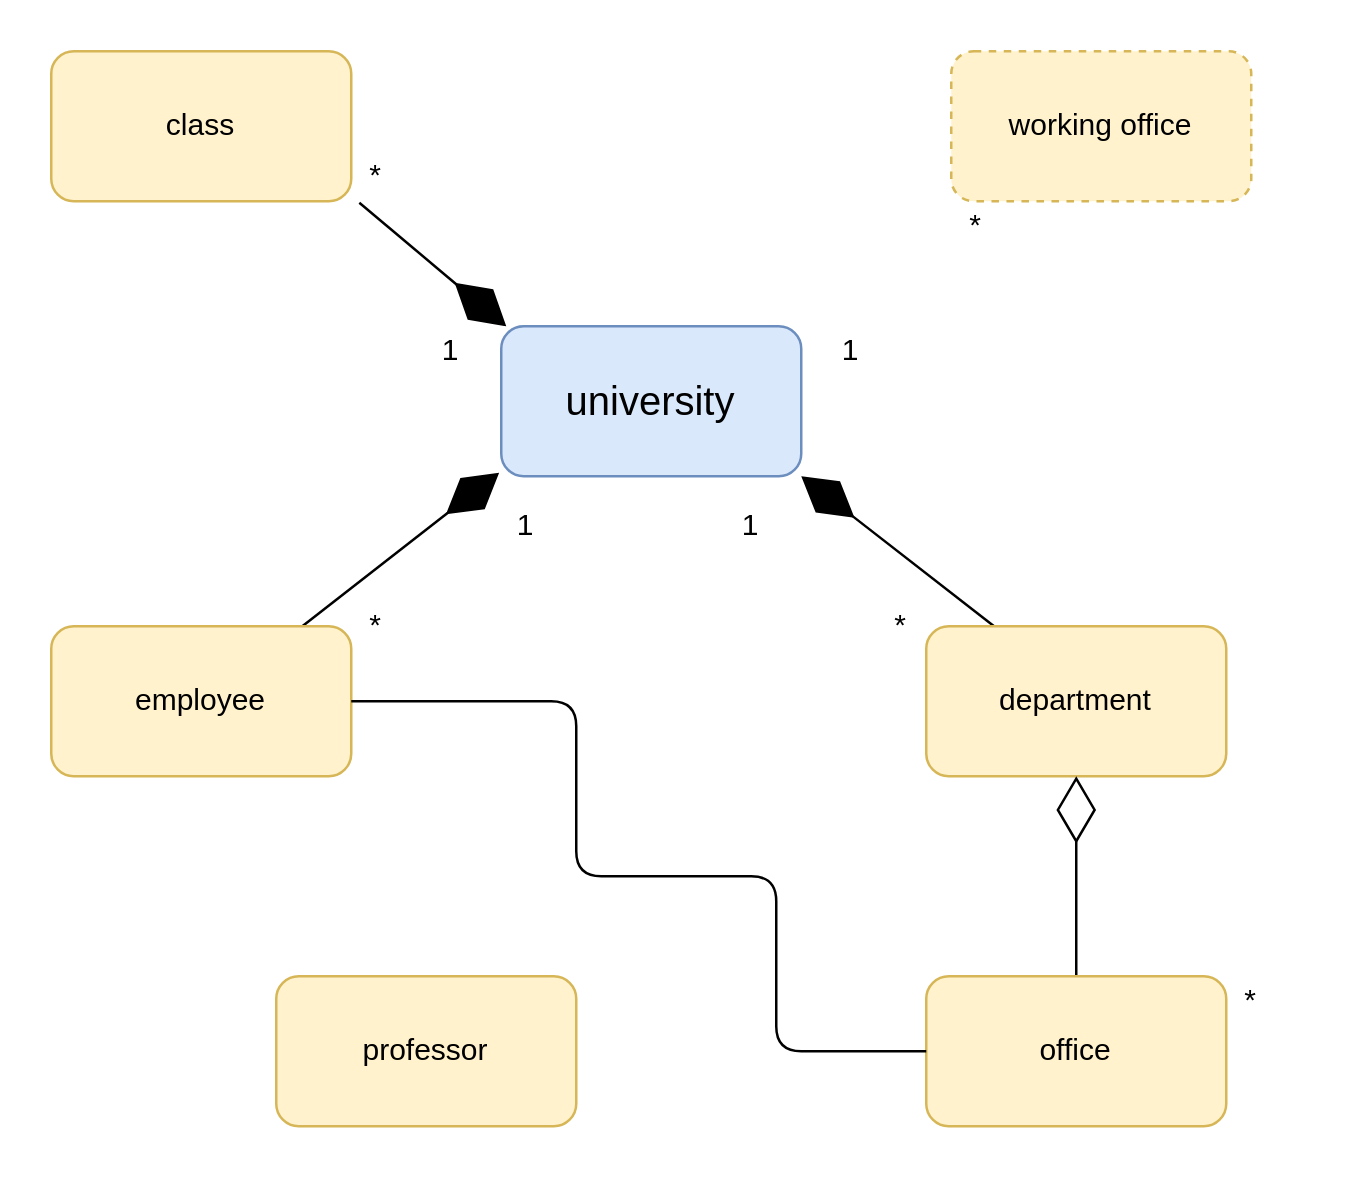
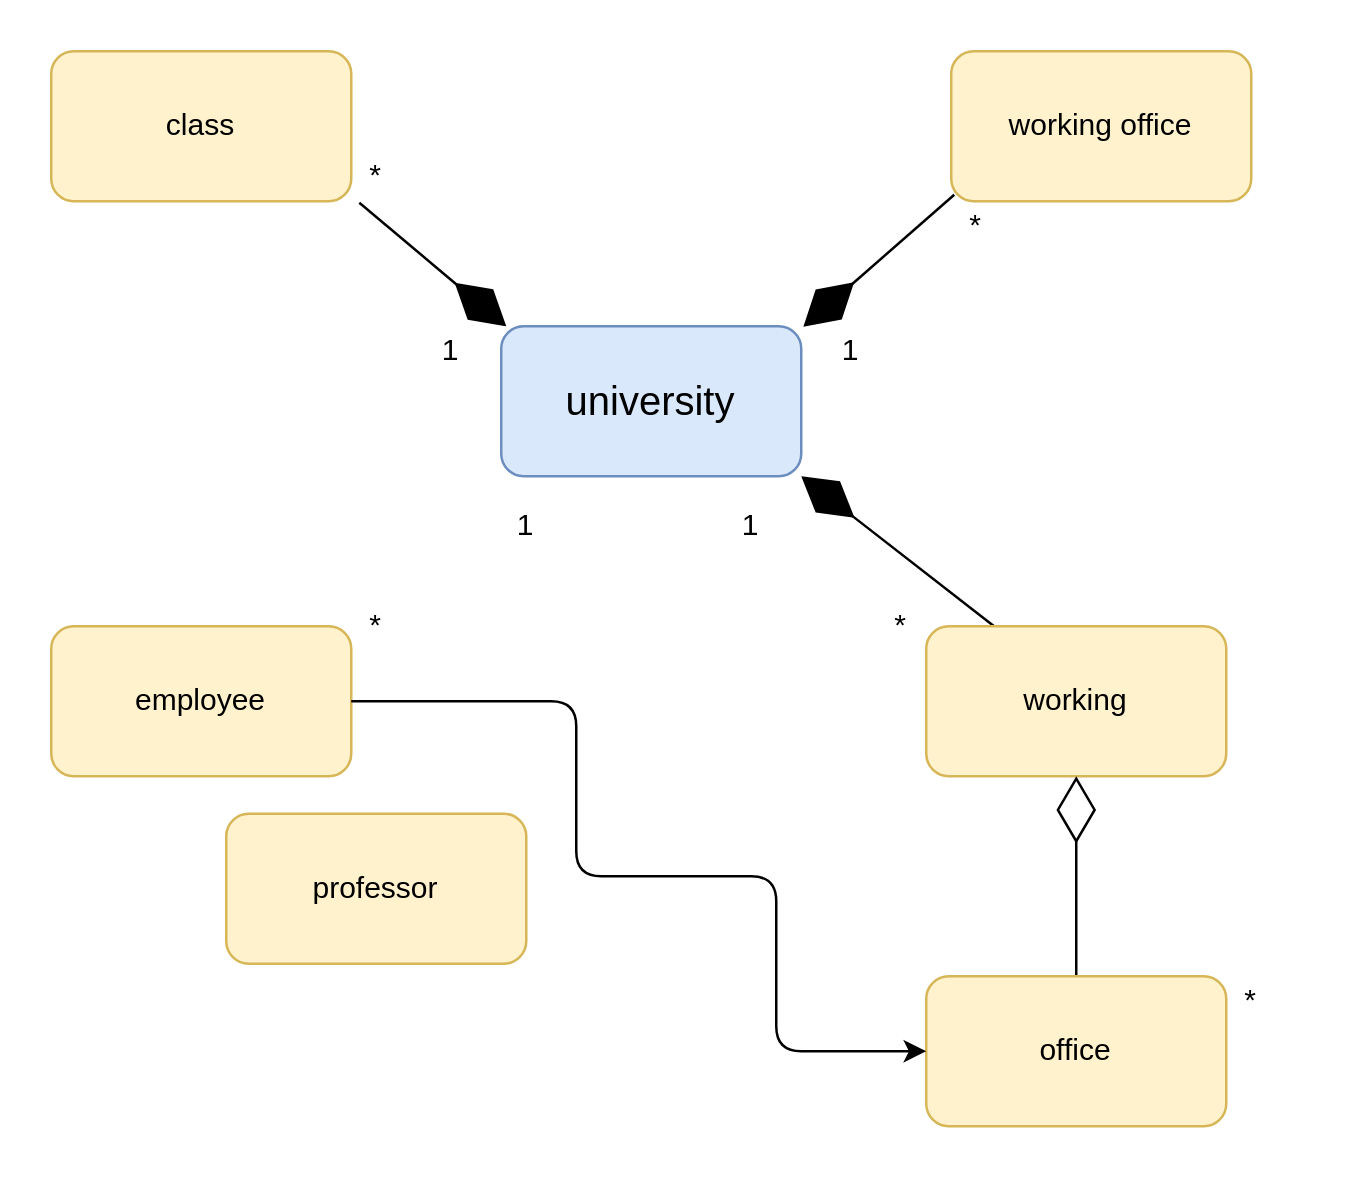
  <mxCell id="0" />
  <mxCell id="1" parent="0" />
  <mxCell id="2" value="&lt;font style=&quot;font-size: 16px&quot;&gt;university&lt;/font&gt;" style="rounded=1;whiteSpace=wrap;html=1;fillColor=#dae8fc;strokeColor=#6c8ebf;fontFamily=Helvetica;" vertex="1" parent="1"><mxGeometry x="200" y="130" width="120" height="60" as="geometry" /></mxCell>
  <mxCell id="3" value="" style="endArrow=diamondThin;endFill=1;endSize=24;html=1;fontFamily=Helvetica;exitX=1.027;exitY=1.01;exitDx=0;exitDy=0;exitPerimeter=0;" edge="1" parent="1" source="4"><mxGeometry width="160" relative="1" as="geometry"><mxPoint x="80" y="40" as="sourcePoint" /><mxPoint x="202" y="130" as="targetPoint" /><Array as="points" /></mxGeometry></mxCell>
  <mxCell id="4" value="class" style="rounded=1;whiteSpace=wrap;html=1;fontFamily=Helvetica;fillColor=#fff2cc;strokeColor=#d6b656;" vertex="1" parent="1"><mxGeometry x="20" y="20" width="120" height="60" as="geometry" /></mxCell>
- <mxCell id="5" value="working office" style="rounded=1;whiteSpace=wrap;html=1;fontFamily=Helvetica;fillColor=#fff2cc;strokeColor=#d6b656;dashed=1;" vertex="1" parent="1"><mxGeometry x="380" y="20" width="120" height="60" as="geometry" /></mxCell>
+ <mxCell id="5" value="working office" style="rounded=1;whiteSpace=wrap;html=1;fontFamily=Helvetica;fillColor=#fff2cc;strokeColor=#d6b656;" vertex="1" parent="1"><mxGeometry x="380" y="20" width="120" height="60" as="geometry" /></mxCell>
+ <mxCell id="6" value="" style="endArrow=diamondThin;endFill=1;endSize=24;html=1;fontFamily=Helvetica;entryX=1.007;entryY=0.003;entryDx=0;entryDy=0;entryPerimeter=0;exitX=0.01;exitY=0.957;exitDx=0;exitDy=0;exitPerimeter=0;" edge="1" parent="1" source="5" target="2"><mxGeometry width="160" relative="1" as="geometry"><mxPoint x="450" y="130" as="sourcePoint" /><mxPoint x="571.56" y="204.98" as="targetPoint" /><Array as="points" /></mxGeometry></mxCell>
  <mxCell id="7" value="" style="endArrow=diamondThin;endFill=1;endSize=24;html=1;fontFamily=Helvetica;" edge="1" parent="1"><mxGeometry width="160" relative="1" as="geometry"><mxPoint x="419" y="267" as="sourcePoint" /><mxPoint x="320" y="190" as="targetPoint" /><Array as="points" /></mxGeometry></mxCell>
- <mxCell id="8" value="" style="endArrow=diamondThin;endFill=1;endSize=24;html=1;fontFamily=Helvetica;exitX=0.823;exitY=0.021;exitDx=0;exitDy=0;exitPerimeter=0;entryX=-0.007;entryY=0.977;entryDx=0;entryDy=0;entryPerimeter=0;" edge="1" parent="1" source="9" target="2"><mxGeometry width="160" relative="1" as="geometry"><mxPoint x="270" y="225" as="sourcePoint" /><mxPoint x="150" y="295" as="targetPoint" /><Array as="points" /></mxGeometry></mxCell>
  <mxCell id="9" value="employee" style="rounded=1;whiteSpace=wrap;html=1;fontFamily=Helvetica;fillColor=#fff2cc;strokeColor=#d6b656;" vertex="1" parent="1"><mxGeometry x="20" y="250" width="120" height="60" as="geometry" /></mxCell>
- <mxCell id="10" value="department" style="rounded=1;whiteSpace=wrap;html=1;fillColor=#fff2cc;strokeColor=#d6b656;" vertex="1" parent="1"><mxGeometry x="370" y="250" width="120" height="60" as="geometry" /></mxCell>
+ <mxCell id="10" value="working" style="rounded=1;whiteSpace=wrap;html=1;fillColor=#fff2cc;strokeColor=#d6b656;" vertex="1" parent="1"><mxGeometry x="370" y="250" width="120" height="60" as="geometry" /></mxCell>
  <mxCell id="11" value="" style="endArrow=diamondThin;endFill=0;endSize=24;html=1;fontFamily=Helvetica;entryX=0.5;entryY=1;entryDx=0;entryDy=0;" edge="1" parent="1" target="10"><mxGeometry width="160" relative="1" as="geometry"><mxPoint x="430" y="400" as="sourcePoint" /><mxPoint x="180" y="330" as="targetPoint" /></mxGeometry></mxCell>
  <mxCell id="12" value="office" style="rounded=1;whiteSpace=wrap;html=1;fontFamily=Helvetica;fillColor=#fff2cc;strokeColor=#d6b656;" vertex="1" parent="1"><mxGeometry x="370" y="390" width="120" height="60" as="geometry" /></mxCell>
- <mxCell id="13" value="professor" style="rounded=1;whiteSpace=wrap;html=1;fontFamily=Helvetica;fillColor=#fff2cc;strokeColor=#d6b656;" vertex="1" parent="1"><mxGeometry x="110" y="390" width="120" height="60" as="geometry" /></mxCell>
+ <mxCell id="13" value="professor" style="rounded=1;whiteSpace=wrap;html=1;fontFamily=Helvetica;fillColor=#fff2cc;strokeColor=#d6b656;" vertex="1" parent="1"><mxGeometry x="90" y="325" width="120" height="60" as="geometry" /></mxCell>
  <mxCell id="14" value="1" style="text;html=1;strokeColor=none;fillColor=none;align=center;verticalAlign=middle;whiteSpace=wrap;rounded=0;fontFamily=Helvetica;" vertex="1" parent="1"><mxGeometry x="160" y="130" width="40" height="20" as="geometry" /></mxCell>
  <mxCell id="15" value="1" style="text;html=1;strokeColor=none;fillColor=none;align=center;verticalAlign=middle;whiteSpace=wrap;rounded=0;fontFamily=Helvetica;" vertex="1" parent="1"><mxGeometry x="190" y="200" width="40" height="20" as="geometry" /></mxCell>
  <mxCell id="16" value="1" style="text;html=1;strokeColor=none;fillColor=none;align=center;verticalAlign=middle;whiteSpace=wrap;rounded=0;fontFamily=Helvetica;" vertex="1" parent="1"><mxGeometry x="280" y="200" width="40" height="20" as="geometry" /></mxCell>
  <mxCell id="17" value="1" style="text;html=1;strokeColor=none;fillColor=none;align=center;verticalAlign=middle;whiteSpace=wrap;rounded=0;fontFamily=Helvetica;" vertex="1" parent="1"><mxGeometry x="320" y="130" width="40" height="20" as="geometry" /></mxCell>
  <mxCell id="18" value="*" style="text;html=1;strokeColor=none;fillColor=none;align=center;verticalAlign=middle;whiteSpace=wrap;rounded=0;fontFamily=Helvetica;" vertex="1" parent="1"><mxGeometry x="130" y="60" width="40" height="20" as="geometry" /></mxCell>
  <mxCell id="19" value="*" style="text;html=1;strokeColor=none;fillColor=none;align=center;verticalAlign=middle;whiteSpace=wrap;rounded=0;fontFamily=Helvetica;" vertex="1" parent="1"><mxGeometry x="340" y="240" width="40" height="20" as="geometry" /></mxCell>
  <mxCell id="20" value="*" style="text;html=1;strokeColor=none;fillColor=none;align=center;verticalAlign=middle;whiteSpace=wrap;rounded=0;fontFamily=Helvetica;" vertex="1" parent="1"><mxGeometry x="130" y="240" width="40" height="20" as="geometry" /></mxCell>
  <mxCell id="21" value="*" style="text;html=1;strokeColor=none;fillColor=none;align=center;verticalAlign=middle;whiteSpace=wrap;rounded=0;fontFamily=Helvetica;" vertex="1" parent="1"><mxGeometry x="370" y="80" width="40" height="20" as="geometry" /></mxCell>
- <mxCell id="22" value="" style="endArrow=none;html=1;fontFamily=Helvetica;entryX=0;entryY=0.5;entryDx=0;entryDy=0;exitX=1;exitY=0.5;exitDx=0;exitDy=0;" edge="1" parent="1" source="9" target="12"><mxGeometry width="50" height="50" relative="1" as="geometry"><mxPoint x="-60" y="520" as="sourcePoint" /><mxPoint x="-10" y="470" as="targetPoint" /><Array as="points"><mxPoint x="230" y="280" /><mxPoint x="230" y="350" /><mxPoint x="310" y="350" /><mxPoint x="310" y="420" /></Array></mxGeometry></mxCell>
+ <mxCell id="22" value="" style="endArrow=classic;html=1;fontFamily=Helvetica;entryX=0;entryY=0.5;entryDx=0;entryDy=0;exitX=1;exitY=0.5;exitDx=0;exitDy=0;" edge="1" parent="1" source="9" target="12"><mxGeometry width="50" height="50" relative="1" as="geometry"><mxPoint x="-60" y="520" as="sourcePoint" /><mxPoint x="-10" y="470" as="targetPoint" /><Array as="points"><mxPoint x="230" y="280" /><mxPoint x="230" y="350" /><mxPoint x="310" y="350" /><mxPoint x="310" y="420" /></Array></mxGeometry></mxCell>
  <mxCell id="23" value="*" style="text;html=1;strokeColor=none;fillColor=none;align=center;verticalAlign=middle;whiteSpace=wrap;rounded=0;fontFamily=Helvetica;" vertex="1" parent="1"><mxGeometry x="480" y="390" width="40" height="20" as="geometry" /></mxCell>
